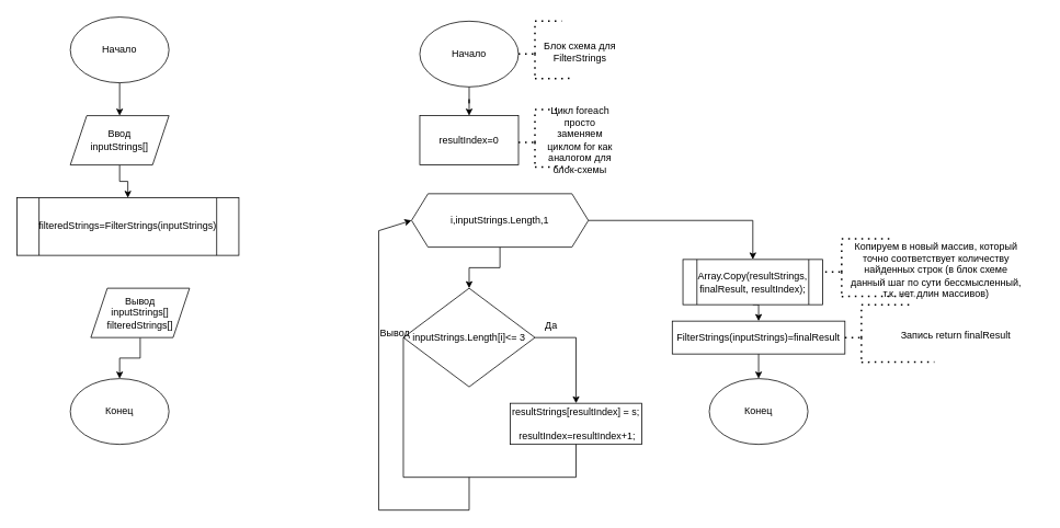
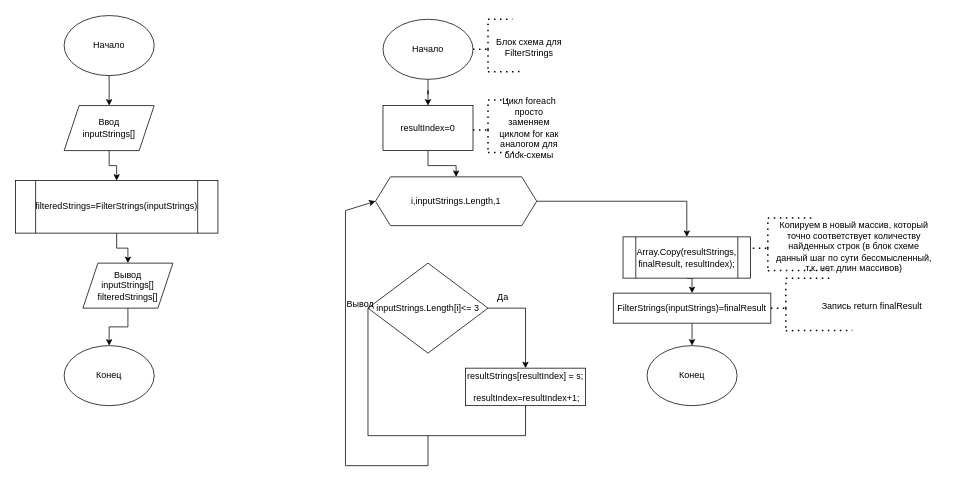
  <mxCell id="0" />
  <mxCell id="1" parent="0" />
  <mxCell id="2" style="edgeStyle=orthogonalEdgeStyle;rounded=0;orthogonalLoop=1;jettySize=auto;html=1;exitX=0.5;exitY=1;exitDx=0;exitDy=0;" edge="1" parent="1" source="3" target="5"><mxGeometry relative="1" as="geometry" /></mxCell>
  <mxCell id="3" value="Начало" style="ellipse;whiteSpace=wrap;html=1;" vertex="1" parent="1"><mxGeometry x="85" width="120" height="80" as="geometry" y="20" /></mxCell>
  <mxCell id="4" style="edgeStyle=orthogonalEdgeStyle;rounded=0;orthogonalLoop=1;jettySize=auto;html=1;exitX=0.5;exitY=1;exitDx=0;exitDy=0;entryX=0.5;entryY=0;entryDx=0;entryDy=0;" edge="1" parent="1" source="5" target="7"><mxGeometry relative="1" as="geometry" /></mxCell>
  <mxCell id="5" value="Ввод&lt;br&gt;inputStrings[]" style="shape=parallelogram;perimeter=parallelogramPerimeter;whiteSpace=wrap;html=1;fixedSize=1;" vertex="1" parent="1"><mxGeometry x="85" y="140" width="120" height="60" as="geometry" /></mxCell>
+ <mxCell id="6" style="edgeStyle=orthogonalEdgeStyle;rounded=0;orthogonalLoop=1;jettySize=auto;html=1;exitX=0.5;exitY=1;exitDx=0;exitDy=0;entryX=0.5;entryY=0;entryDx=0;entryDy=0;" edge="1" parent="1" source="7" target="9"><mxGeometry relative="1" as="geometry" /></mxCell>
  <mxCell id="7" value="filteredStrings=FilterStrings(inputStrings)" style="shape=process;whiteSpace=wrap;html=1;backgroundOutline=1;" vertex="1" parent="1"><mxGeometry x="20" y="240" width="270" height="70" as="geometry" /></mxCell>
  <mxCell id="8" style="edgeStyle=orthogonalEdgeStyle;rounded=0;orthogonalLoop=1;jettySize=auto;html=1;exitX=0.5;exitY=1;exitDx=0;exitDy=0;entryX=0.5;entryY=0;entryDx=0;entryDy=0;" edge="1" parent="1" source="9" target="10"><mxGeometry relative="1" as="geometry" /></mxCell>
  <mxCell id="9" value="Вывод&lt;br&gt;inputStrings[]&lt;br&gt;filteredStrings[]" style="shape=parallelogram;perimeter=parallelogramPerimeter;whiteSpace=wrap;html=1;fixedSize=1;" vertex="1" parent="1"><mxGeometry x="110" y="350" width="120" height="60" as="geometry" /></mxCell>
  <mxCell id="10" value="Конец" style="ellipse;whiteSpace=wrap;html=1;" vertex="1" parent="1"><mxGeometry x="85" y="460" width="120" height="80" as="geometry" /></mxCell>
  <mxCell id="11" style="edgeStyle=orthogonalEdgeStyle;rounded=0;orthogonalLoop=1;jettySize=auto;html=1;exitX=0.5;exitY=1;exitDx=0;exitDy=0;" edge="1" parent="1" source="12" target="15"><mxGeometry relative="1" as="geometry" /></mxCell>
  <mxCell id="12" value="Начало" style="ellipse;whiteSpace=wrap;html=1;" vertex="1" parent="1"><mxGeometry x="510" y="25" width="120" height="80" as="geometry" /></mxCell>
  <mxCell id="13" value="Блок схема для FilterStrings" style="text;html=1;strokeColor=none;fillColor=none;align=center;verticalAlign=middle;whiteSpace=wrap;rounded=0;" vertex="1" parent="1"><mxGeometry x="660" y="25" width="90" height="75" as="geometry" /></mxCell>
+ <mxCell id="14" style="edgeStyle=orthogonalEdgeStyle;rounded=0;orthogonalLoop=1;jettySize=auto;html=1;exitX=0.5;exitY=1;exitDx=0;exitDy=0;entryX=0.5;entryY=0;entryDx=0;entryDy=0;" edge="1" parent="1" source="15" target="18"><mxGeometry relative="1" as="geometry" /></mxCell>
  <mxCell id="15" value="resultIndex=0" style="rounded=0;whiteSpace=wrap;html=1;" vertex="1" parent="1"><mxGeometry x="510" y="140" width="120" height="60" as="geometry" /></mxCell>
- <mxCell id="16" style="edgeStyle=orthogonalEdgeStyle;rounded=0;orthogonalLoop=1;jettySize=auto;html=1;exitX=0.5;exitY=1;exitDx=0;exitDy=0;entryX=0.5;entryY=0;entryDx=0;entryDy=0;" edge="1" parent="1" source="18" target="31"><mxGeometry relative="1" as="geometry" /></mxCell>
  <mxCell id="17" style="edgeStyle=orthogonalEdgeStyle;rounded=0;orthogonalLoop=1;jettySize=auto;html=1;exitX=1;exitY=0.5;exitDx=0;exitDy=0;entryX=0.5;entryY=0;entryDx=0;entryDy=0;" edge="1" parent="1" source="18" target="43"><mxGeometry relative="1" as="geometry" /></mxCell>
  <mxCell id="18" value="i,inputStrings.Length,1" style="shape=hexagon;perimeter=hexagonPerimeter2;whiteSpace=wrap;html=1;fixedSize=1;" vertex="1" parent="1"><mxGeometry x="500" y="235" width="215" height="65" as="geometry" /></mxCell>
  <mxCell id="19" value="" style="endArrow=none;dashed=1;html=1;dashPattern=1 3;strokeWidth=2;rounded=0;exitX=1;exitY=0.5;exitDx=0;exitDy=0;" edge="1" parent="1" source="12"><mxGeometry width="50" height="50" relative="1" as="geometry"><mxPoint x="370" y="355" as="sourcePoint" /><mxPoint x="650" y="65" as="targetPoint" /></mxGeometry></mxCell>
  <mxCell id="20" value="" style="endArrow=none;dashed=1;html=1;dashPattern=1 3;strokeWidth=2;rounded=0;" edge="1" parent="1"><mxGeometry width="50" height="50" relative="1" as="geometry"><mxPoint x="650" y="65" as="sourcePoint" /><mxPoint x="650" y="95" as="targetPoint" /></mxGeometry></mxCell>
  <mxCell id="21" value="" style="endArrow=none;dashed=1;html=1;dashPattern=1 3;strokeWidth=2;rounded=0;entryX=0.375;entryY=0.929;entryDx=0;entryDy=0;entryPerimeter=0;" edge="1" parent="1" target="13"><mxGeometry width="50" height="50" relative="1" as="geometry"><mxPoint x="650" y="95" as="sourcePoint" /><mxPoint x="420" y="305" as="targetPoint" /></mxGeometry></mxCell>
  <mxCell id="22" value="" style="endArrow=none;dashed=1;html=1;dashPattern=1 3;strokeWidth=2;rounded=0;" edge="1" parent="1"><mxGeometry width="50" height="50" relative="1" as="geometry"><mxPoint x="650" y="65" as="sourcePoint" /><mxPoint x="650" y="25" as="targetPoint" /></mxGeometry></mxCell>
  <mxCell id="23" value="" style="endArrow=none;dashed=1;html=1;dashPattern=1 3;strokeWidth=2;rounded=0;entryX=0.25;entryY=0;entryDx=0;entryDy=0;" edge="1" parent="1" target="13"><mxGeometry width="50" height="50" relative="1" as="geometry"><mxPoint x="650" y="25" as="sourcePoint" /><mxPoint x="420" y="305" as="targetPoint" /></mxGeometry></mxCell>
  <mxCell id="24" value="Цикл foreach просто заменяем циклом for как аналогом для блок-схемы" style="text;html=1;strokeColor=none;fillColor=none;align=center;verticalAlign=middle;whiteSpace=wrap;rounded=0;" vertex="1" parent="1"><mxGeometry x="660" y="132.5" width="90" height="75" as="geometry" /></mxCell>
  <mxCell id="25" value="" style="endArrow=none;dashed=1;html=1;dashPattern=1 3;strokeWidth=2;rounded=0;exitX=1;exitY=0.5;exitDx=0;exitDy=0;" edge="1" parent="1"><mxGeometry width="50" height="50" relative="1" as="geometry"><mxPoint x="630" y="172.5" as="sourcePoint" /><mxPoint x="650" y="172.5" as="targetPoint" /></mxGeometry></mxCell>
  <mxCell id="26" value="" style="endArrow=none;dashed=1;html=1;dashPattern=1 3;strokeWidth=2;rounded=0;" edge="1" parent="1"><mxGeometry width="50" height="50" relative="1" as="geometry"><mxPoint x="650" y="172.5" as="sourcePoint" /><mxPoint x="650" y="202.5" as="targetPoint" /></mxGeometry></mxCell>
  <mxCell id="27" value="" style="endArrow=none;dashed=1;html=1;dashPattern=1 3;strokeWidth=2;rounded=0;entryX=0.375;entryY=0.929;entryDx=0;entryDy=0;entryPerimeter=0;" edge="1" parent="1" target="24"><mxGeometry width="50" height="50" relative="1" as="geometry"><mxPoint x="650" y="202.5" as="sourcePoint" /><mxPoint x="420" y="412.5" as="targetPoint" /></mxGeometry></mxCell>
  <mxCell id="28" value="" style="endArrow=none;dashed=1;html=1;dashPattern=1 3;strokeWidth=2;rounded=0;" edge="1" parent="1"><mxGeometry width="50" height="50" relative="1" as="geometry"><mxPoint x="650" y="172.5" as="sourcePoint" /><mxPoint x="650" y="132.5" as="targetPoint" /></mxGeometry></mxCell>
  <mxCell id="29" value="" style="endArrow=none;dashed=1;html=1;dashPattern=1 3;strokeWidth=2;rounded=0;entryX=0.25;entryY=0;entryDx=0;entryDy=0;" edge="1" parent="1" target="24"><mxGeometry width="50" height="50" relative="1" as="geometry"><mxPoint x="650" y="132.5" as="sourcePoint" /><mxPoint x="420" y="412.5" as="targetPoint" /></mxGeometry></mxCell>
  <mxCell id="30" style="edgeStyle=orthogonalEdgeStyle;rounded=0;orthogonalLoop=1;jettySize=auto;html=1;exitX=1;exitY=0.5;exitDx=0;exitDy=0;entryX=0.5;entryY=0;entryDx=0;entryDy=0;" edge="1" parent="1" source="31" target="32"><mxGeometry relative="1" as="geometry" /></mxCell>
  <mxCell id="31" value="inputStrings.Length[i]&lt;span style=&quot;background-color: initial; text-align: left;&quot;&gt;&amp;lt;= 3&lt;/span&gt;" style="rhombus;whiteSpace=wrap;html=1;" vertex="1" parent="1"><mxGeometry x="490" y="350" width="160" height="120" as="geometry" /></mxCell>
  <mxCell id="32" value=" resultStrings[resultIndex] = s;&lt;br&gt;&lt;br&gt;&amp;nbsp;resultIndex=resultIndex+1;" style="rounded=0;whiteSpace=wrap;html=1;" vertex="1" parent="1"><mxGeometry x="620" y="490" width="160" height="50" as="geometry" /></mxCell>
  <mxCell id="33" value="" style="endArrow=none;html=1;rounded=0;entryX=0;entryY=0.5;entryDx=0;entryDy=0;" edge="1" parent="1" target="31"><mxGeometry width="50" height="50" relative="1" as="geometry"><mxPoint x="490" y="580" as="sourcePoint" /><mxPoint x="430" y="400" as="targetPoint" /></mxGeometry></mxCell>
  <mxCell id="34" value="" style="endArrow=none;html=1;rounded=0;entryX=0.5;entryY=1;entryDx=0;entryDy=0;" edge="1" parent="1" target="32"><mxGeometry width="50" height="50" relative="1" as="geometry"><mxPoint x="700" y="580" as="sourcePoint" /><mxPoint x="500" y="420" as="targetPoint" /></mxGeometry></mxCell>
  <mxCell id="35" value="" style="endArrow=none;html=1;rounded=0;" edge="1" parent="1"><mxGeometry width="50" height="50" relative="1" as="geometry"><mxPoint x="700" y="580" as="sourcePoint" /><mxPoint x="490" y="580" as="targetPoint" /></mxGeometry></mxCell>
  <mxCell id="36" value="" style="endArrow=none;html=1;rounded=0;" edge="1" parent="1"><mxGeometry width="50" height="50" relative="1" as="geometry"><mxPoint x="570" y="580" as="sourcePoint" /><mxPoint x="570" y="620" as="targetPoint" /></mxGeometry></mxCell>
  <mxCell id="37" value="" style="endArrow=none;html=1;rounded=0;" edge="1" parent="1"><mxGeometry width="50" height="50" relative="1" as="geometry"><mxPoint x="570" y="620" as="sourcePoint" /><mxPoint x="460" y="620" as="targetPoint" /></mxGeometry></mxCell>
  <mxCell id="38" value="" style="endArrow=none;html=1;rounded=0;" edge="1" parent="1"><mxGeometry width="50" height="50" relative="1" as="geometry"><mxPoint x="460" y="620" as="sourcePoint" /><mxPoint x="460" y="280" as="targetPoint" /></mxGeometry></mxCell>
  <mxCell id="39" value="" style="endArrow=classic;html=1;rounded=0;entryX=0;entryY=0.5;entryDx=0;entryDy=0;" edge="1" parent="1" target="18"><mxGeometry width="50" height="50" relative="1" as="geometry"><mxPoint x="460" y="280" as="sourcePoint" /><mxPoint x="430" y="400" as="targetPoint" /></mxGeometry></mxCell>
  <mxCell id="40" value="Да" style="text;html=1;strokeColor=none;fillColor=none;align=center;verticalAlign=middle;whiteSpace=wrap;rounded=0;" vertex="1" parent="1"><mxGeometry x="640" y="380" width="60" height="30" as="geometry" /></mxCell>
  <mxCell id="41" value="Вывод" style="text;html=1;strokeColor=none;fillColor=none;align=center;verticalAlign=middle;whiteSpace=wrap;rounded=0;" vertex="1" parent="1"><mxGeometry x="450" y="390" width="60" height="30" as="geometry" /></mxCell>
  <mxCell id="42" style="edgeStyle=orthogonalEdgeStyle;rounded=0;orthogonalLoop=1;jettySize=auto;html=1;exitX=0.5;exitY=1;exitDx=0;exitDy=0;entryX=0.5;entryY=0;entryDx=0;entryDy=0;" edge="1" parent="1" source="43" target="51"><mxGeometry relative="1" as="geometry" /></mxCell>
  <mxCell id="43" value="        Array.Copy(resultStrings, finalResult, resultIndex);" style="shape=process;whiteSpace=wrap;html=1;backgroundOutline=1;" vertex="1" parent="1"><mxGeometry x="830" y="315" width="170" height="55" as="geometry" /></mxCell>
  <mxCell id="44" value="Копируем в&amp;nbsp;новый массив, который точно соответствует количеству найденных строк (в блок схеме данный шаг по сути бессмысленный, т.к. нет длин массивов)" style="text;html=1;strokeColor=none;fillColor=none;align=center;verticalAlign=middle;whiteSpace=wrap;rounded=0;" vertex="1" parent="1"><mxGeometry x="1033" y="290" width="210" height="75" as="geometry" /></mxCell>
  <mxCell id="45" value="" style="endArrow=none;dashed=1;html=1;dashPattern=1 3;strokeWidth=2;rounded=0;exitX=1;exitY=0.5;exitDx=0;exitDy=0;" edge="1" parent="1"><mxGeometry width="50" height="50" relative="1" as="geometry"><mxPoint x="1003" y="330" as="sourcePoint" /><mxPoint x="1023" y="330" as="targetPoint" /></mxGeometry></mxCell>
  <mxCell id="46" value="" style="endArrow=none;dashed=1;html=1;dashPattern=1 3;strokeWidth=2;rounded=0;" edge="1" parent="1"><mxGeometry width="50" height="50" relative="1" as="geometry"><mxPoint x="1023" y="330" as="sourcePoint" /><mxPoint x="1023" y="360" as="targetPoint" /></mxGeometry></mxCell>
  <mxCell id="47" value="" style="endArrow=none;dashed=1;html=1;dashPattern=1 3;strokeWidth=2;rounded=0;entryX=0.375;entryY=0.929;entryDx=0;entryDy=0;entryPerimeter=0;" edge="1" parent="1" target="44"><mxGeometry width="50" height="50" relative="1" as="geometry"><mxPoint x="1023" y="360" as="sourcePoint" /><mxPoint x="793" y="570" as="targetPoint" /></mxGeometry></mxCell>
  <mxCell id="48" value="" style="endArrow=none;dashed=1;html=1;dashPattern=1 3;strokeWidth=2;rounded=0;" edge="1" parent="1"><mxGeometry width="50" height="50" relative="1" as="geometry"><mxPoint x="1023" y="330" as="sourcePoint" /><mxPoint x="1023" y="290" as="targetPoint" /></mxGeometry></mxCell>
  <mxCell id="49" value="" style="endArrow=none;dashed=1;html=1;dashPattern=1 3;strokeWidth=2;rounded=0;entryX=0.25;entryY=0;entryDx=0;entryDy=0;" edge="1" parent="1" target="44"><mxGeometry width="50" height="50" relative="1" as="geometry"><mxPoint x="1023" y="290" as="sourcePoint" /><mxPoint x="793" y="570" as="targetPoint" /></mxGeometry></mxCell>
  <mxCell id="50" style="edgeStyle=orthogonalEdgeStyle;rounded=0;orthogonalLoop=1;jettySize=auto;html=1;exitX=0.5;exitY=1;exitDx=0;exitDy=0;entryX=0.5;entryY=0;entryDx=0;entryDy=0;" edge="1" parent="1" source="51" target="58"><mxGeometry relative="1" as="geometry" /></mxCell>
  <mxCell id="51" value="FilterStrings(inputStrings)=finalResult" style="rounded=0;whiteSpace=wrap;html=1;" vertex="1" parent="1"><mxGeometry x="817" y="390" width="210" height="40" as="geometry" /></mxCell>
  <mxCell id="52" value="&lt;div style=&quot;text-align: left;&quot;&gt;&lt;span style=&quot;background-color: initial;&quot;&gt;Запись&amp;nbsp;&lt;/span&gt;&lt;span style=&quot;background-color: initial;&quot;&gt;return finalResult&lt;/span&gt;&lt;/div&gt;" style="text;html=1;strokeColor=none;fillColor=none;align=center;verticalAlign=middle;whiteSpace=wrap;rounded=0;" vertex="1" parent="1"><mxGeometry x="1057" y="370" width="210" height="75" as="geometry" /></mxCell>
  <mxCell id="53" value="" style="endArrow=none;dashed=1;html=1;dashPattern=1 3;strokeWidth=2;rounded=0;exitX=1;exitY=0.5;exitDx=0;exitDy=0;" edge="1" parent="1"><mxGeometry width="50" height="50" relative="1" as="geometry"><mxPoint x="1027" y="410" as="sourcePoint" /><mxPoint x="1047" y="410" as="targetPoint" /></mxGeometry></mxCell>
  <mxCell id="54" value="" style="endArrow=none;dashed=1;html=1;dashPattern=1 3;strokeWidth=2;rounded=0;" edge="1" parent="1"><mxGeometry width="50" height="50" relative="1" as="geometry"><mxPoint x="1047" y="410" as="sourcePoint" /><mxPoint x="1047" y="440" as="targetPoint" /></mxGeometry></mxCell>
  <mxCell id="55" value="" style="endArrow=none;dashed=1;html=1;dashPattern=1 3;strokeWidth=2;rounded=0;entryX=0.375;entryY=0.929;entryDx=0;entryDy=0;entryPerimeter=0;" edge="1" parent="1" target="52"><mxGeometry width="50" height="50" relative="1" as="geometry"><mxPoint x="1047" y="440" as="sourcePoint" /><mxPoint x="817" y="650" as="targetPoint" /></mxGeometry></mxCell>
  <mxCell id="56" value="" style="endArrow=none;dashed=1;html=1;dashPattern=1 3;strokeWidth=2;rounded=0;" edge="1" parent="1"><mxGeometry width="50" height="50" relative="1" as="geometry"><mxPoint x="1047" y="410" as="sourcePoint" /><mxPoint x="1047" y="370" as="targetPoint" /></mxGeometry></mxCell>
  <mxCell id="57" value="" style="endArrow=none;dashed=1;html=1;dashPattern=1 3;strokeWidth=2;rounded=0;entryX=0.25;entryY=0;entryDx=0;entryDy=0;" edge="1" parent="1" target="52"><mxGeometry width="50" height="50" relative="1" as="geometry"><mxPoint x="1047" y="370" as="sourcePoint" /><mxPoint x="817" y="650" as="targetPoint" /></mxGeometry></mxCell>
  <mxCell id="58" value="Конец" style="ellipse;whiteSpace=wrap;html=1;" vertex="1" parent="1"><mxGeometry x="862" y="460" width="120" height="80" as="geometry" /></mxCell>
